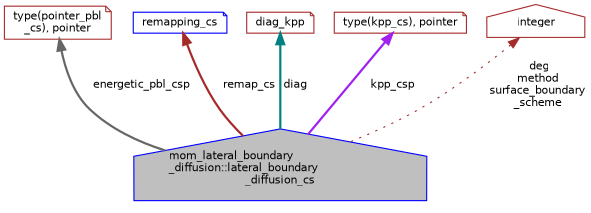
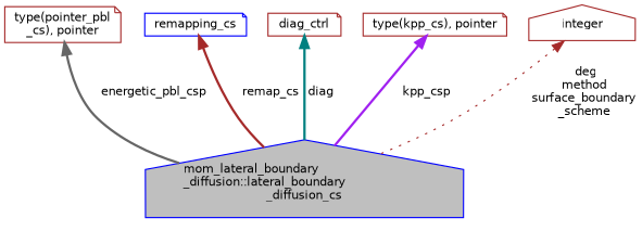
  digraph {
    node [color=brown fillcolor=white fontname=Helvetica fontsize=10 shape=note style=filled]
    edge [color=brown dir=back fontname=Helvetica fontsize=10 labelfontname=Helvetica labelfontsize=10 style=bold]
    n1 [color=blue fillcolor=grey75 fontcolor=black height=0.2 label="mom_lateral_boundary\l_diffusion::lateral_boundary\l_diffusion_cs" shape=house width=0.4]
    n2 [height=0.2 label="type(pointer_pbl\l_cs), pointer" width=0.4]
    n3 [color=blue height=0.2 label=remapping_cs width=0.4]
-   n4 [height=0.2 label=diag_kpp width=0.4]
+   n4 [height=0.2 label=diag_ctrl width=0.4]
    n5 [height=0.2 label="type(kpp_cs), pointer" width=0.4]
    n6 [height=0.2 label=integer shape=house width=0.4]
    n2 -> n1 [color=gray40 label=" energetic_pbl_csp"]
    n3 -> n1 [label=" remap_cs"]
    n4 -> n1 [color=teal label=" diag"]
    n5 -> n1 [color=purple label=" kpp_csp"]
    n6 -> n1 [label=" deg\nmethod\nsurface_boundary\l_scheme" style=dotted]
  }
